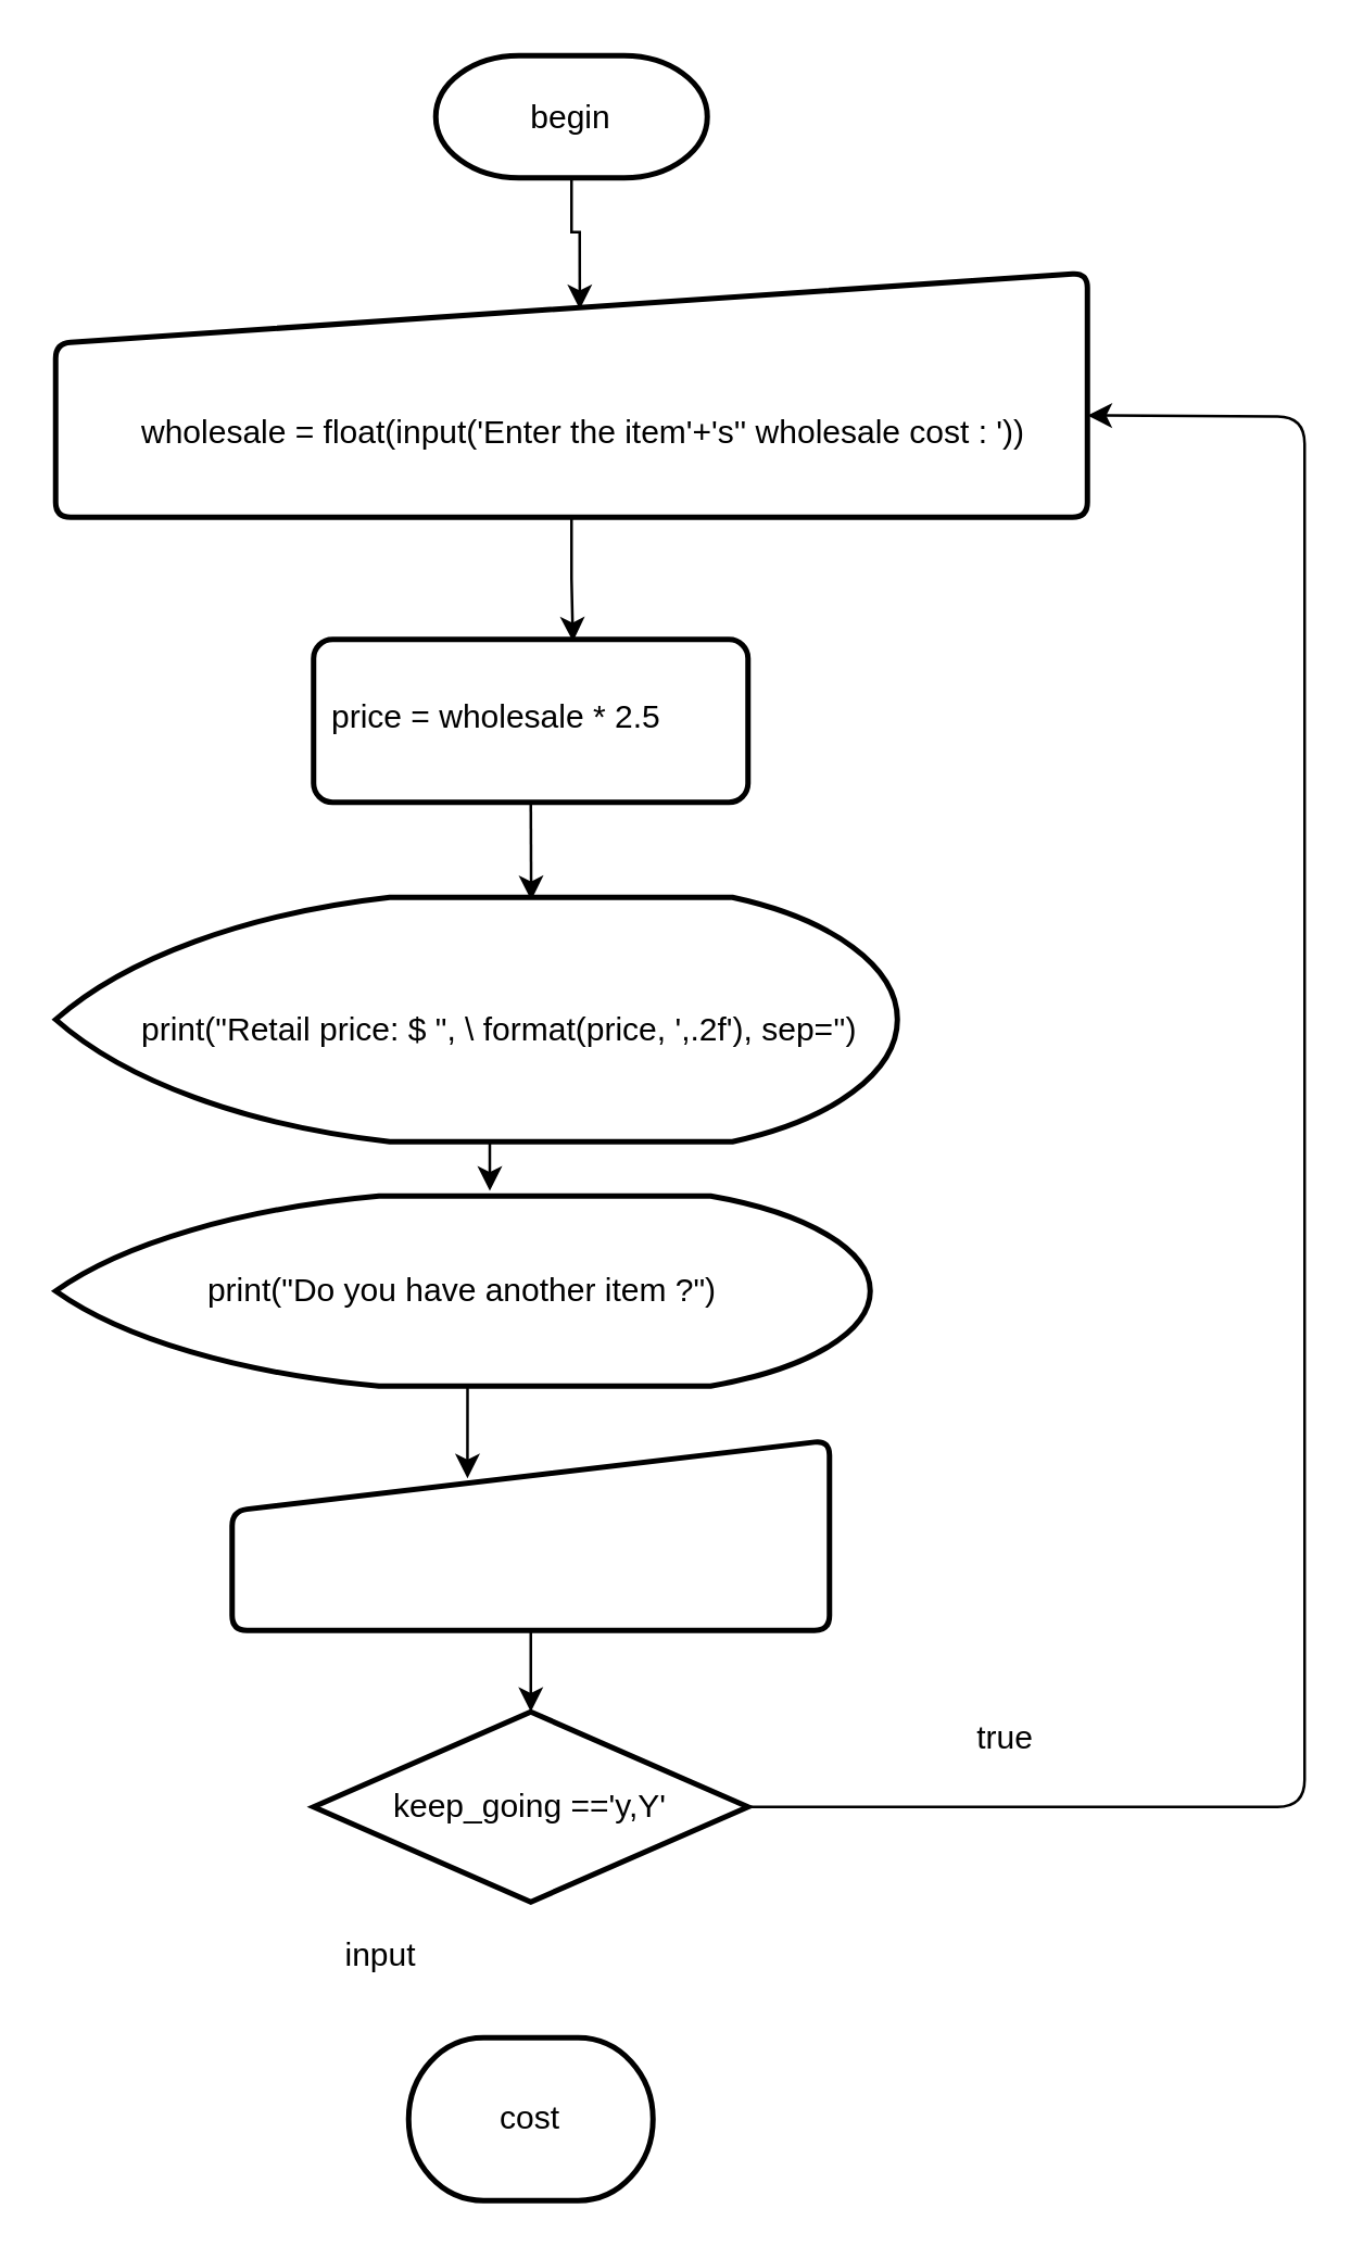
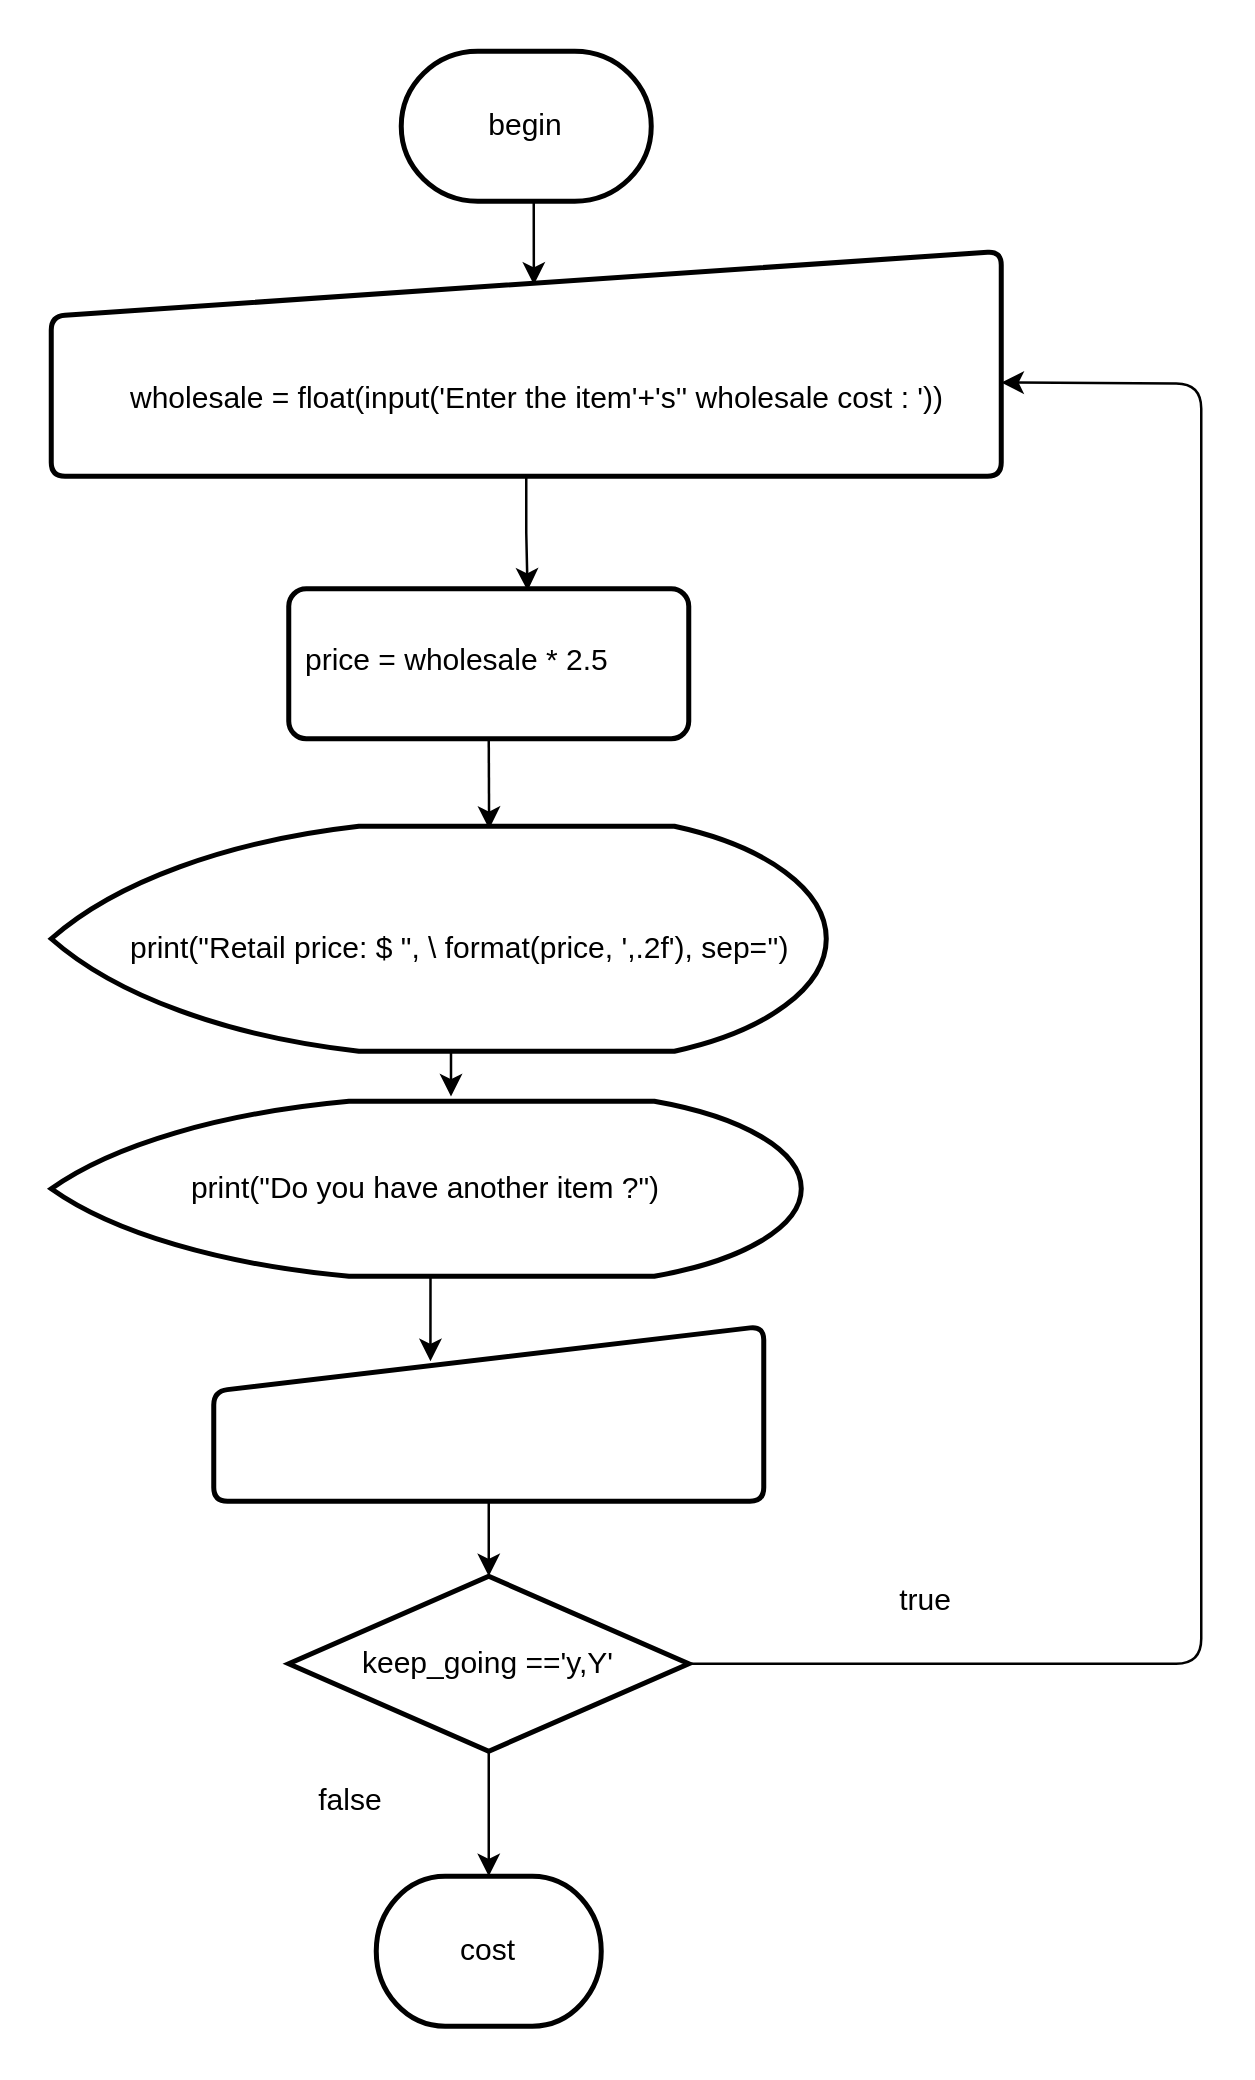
  <mxCell id="0" />
  <mxCell id="1" parent="0" />
  <mxCell id="2" style="edgeStyle=orthogonalEdgeStyle;rounded=0;orthogonalLoop=1;jettySize=auto;html=1;exitX=0.5;exitY=1;exitDx=0;exitDy=0;exitPerimeter=0;entryX=0.508;entryY=0.149;entryDx=0;entryDy=0;entryPerimeter=0;" edge="1" parent="1" source="3" target="5"><mxGeometry relative="1" as="geometry" /></mxCell>
- <mxCell id="3" value="begin" style="strokeWidth=2;html=1;shape=mxgraph.flowchart.terminator;whiteSpace=wrap;" vertex="1" parent="1"><mxGeometry x="160" y="20" width="100" height="45" as="geometry" /></mxCell>
+ <mxCell id="3" value="begin" style="strokeWidth=2;html=1;shape=mxgraph.flowchart.terminator;whiteSpace=wrap;" vertex="1" parent="1"><mxGeometry x="160" y="20" width="100" height="60" as="geometry" /></mxCell>
  <mxCell id="4" style="edgeStyle=orthogonalEdgeStyle;rounded=0;orthogonalLoop=1;jettySize=auto;html=1;exitX=0.5;exitY=1;exitDx=0;exitDy=0;entryX=0.597;entryY=0.013;entryDx=0;entryDy=0;entryPerimeter=0;" edge="1" parent="1" source="5" target="8"><mxGeometry relative="1" as="geometry" /></mxCell>
  <mxCell id="5" value="" style="verticalLabelPosition=bottom;verticalAlign=top;html=1;strokeWidth=2;shape=manualInput;whiteSpace=wrap;rounded=1;size=26;arcSize=11;" vertex="1" parent="1"><mxGeometry x="20" y="100" width="380" height="90" as="geometry" /></mxCell>
  <mxCell id="6" value="wholesale = float(input('Enter the item'+'s'' wholesale cost : '))" style="text;html=1;" vertex="1" parent="1"><mxGeometry x="50" y="145" width="350" height="30" as="geometry" /></mxCell>
  <mxCell id="7" style="edgeStyle=orthogonalEdgeStyle;rounded=0;orthogonalLoop=1;jettySize=auto;html=1;exitX=0.5;exitY=1;exitDx=0;exitDy=0;entryX=0.565;entryY=0.012;entryDx=0;entryDy=0;entryPerimeter=0;" edge="1" parent="1" source="8" target="11"><mxGeometry relative="1" as="geometry" /></mxCell>
  <mxCell id="8" value="" style="rounded=1;whiteSpace=wrap;html=1;absoluteArcSize=1;arcSize=14;strokeWidth=2;" vertex="1" parent="1"><mxGeometry x="115" y="235" width="160" height="60" as="geometry" /></mxCell>
  <mxCell id="9" value="price = wholesale * 2.5" style="text;html=1;" vertex="1" parent="1"><mxGeometry x="120" y="250" width="150" height="30" as="geometry" /></mxCell>
  <mxCell id="10" style="edgeStyle=orthogonalEdgeStyle;rounded=0;orthogonalLoop=1;jettySize=auto;html=1;exitX=0.5;exitY=1;exitDx=0;exitDy=0;exitPerimeter=0;entryX=0.533;entryY=-0.027;entryDx=0;entryDy=0;entryPerimeter=0;" edge="1" parent="1" source="11" target="14"><mxGeometry relative="1" as="geometry" /></mxCell>
  <mxCell id="11" value="" style="strokeWidth=2;html=1;shape=mxgraph.flowchart.display;whiteSpace=wrap;" vertex="1" parent="1"><mxGeometry x="20" y="330" width="310" height="90" as="geometry" /></mxCell>
  <mxCell id="12" value="print(&quot;Retail price: $ &quot;, \         format(price, ',.2f'), sep='')" style="text;html=1;" vertex="1" parent="1"><mxGeometry x="50" y="365" width="290" height="30" as="geometry" /></mxCell>
  <mxCell id="13" style="edgeStyle=orthogonalEdgeStyle;rounded=0;orthogonalLoop=1;jettySize=auto;html=1;exitX=0.5;exitY=1;exitDx=0;exitDy=0;exitPerimeter=0;entryX=0.394;entryY=0.2;entryDx=0;entryDy=0;entryPerimeter=0;" edge="1" parent="1" source="14" target="16"><mxGeometry relative="1" as="geometry" /></mxCell>
  <mxCell id="14" value="print(&quot;Do you have another item ?&quot;)" style="strokeWidth=2;html=1;shape=mxgraph.flowchart.display;whiteSpace=wrap;" vertex="1" parent="1"><mxGeometry x="20" y="440" width="300" height="70" as="geometry" /></mxCell>
  <mxCell id="15" style="edgeStyle=orthogonalEdgeStyle;rounded=0;orthogonalLoop=1;jettySize=auto;html=1;exitX=0.5;exitY=1;exitDx=0;exitDy=0;entryX=0.5;entryY=0;entryDx=0;entryDy=0;entryPerimeter=0;" edge="1" parent="1" source="16" target="17"><mxGeometry relative="1" as="geometry" /></mxCell>
  <mxCell id="16" value="" style="verticalLabelPosition=bottom;verticalAlign=top;html=1;strokeWidth=2;shape=manualInput;whiteSpace=wrap;rounded=1;size=26;arcSize=11;" vertex="1" parent="1"><mxGeometry x="85" y="530" width="220" height="70" as="geometry" /></mxCell>
  <mxCell id="17" value="keep_going =='y,Y'" style="strokeWidth=2;html=1;shape=mxgraph.flowchart.decision;whiteSpace=wrap;" vertex="1" parent="1"><mxGeometry x="115" y="630" width="160" height="70" as="geometry" /></mxCell>
  <mxCell id="18" value="" style="endArrow=classic;html=1;exitX=1;exitY=0.5;exitDx=0;exitDy=0;exitPerimeter=0;entryX=1;entryY=0.25;entryDx=0;entryDy=0;" edge="1" parent="1" source="17" target="6"><mxGeometry width="50" height="50" relative="1" as="geometry"><mxPoint x="20" y="770" as="sourcePoint" /><mxPoint x="70" y="720" as="targetPoint" /><Array as="points"><mxPoint x="480" y="665" /><mxPoint x="480" y="410" /><mxPoint x="480" y="153" /></Array></mxGeometry></mxCell>
  <mxCell id="19" value="cost" style="strokeWidth=2;html=1;shape=mxgraph.flowchart.terminator;whiteSpace=wrap;" vertex="1" parent="1"><mxGeometry x="150" y="750" width="90" height="60" as="geometry" /></mxCell>
- <mxCell id="21" value="input" style="text;html=1;strokeColor=none;fillColor=none;align=center;verticalAlign=middle;whiteSpace=wrap;rounded=0;" vertex="1" parent="1"><mxGeometry x="120" y="710" width="40" height="20" as="geometry" /></mxCell>
+ <mxCell id="20" value="" style="endArrow=classic;html=1;exitX=0.5;exitY=1;exitDx=0;exitDy=0;exitPerimeter=0;entryX=0.5;entryY=0;entryDx=0;entryDy=0;entryPerimeter=0;" edge="1" parent="1" source="17" target="19"><mxGeometry width="50" height="50" relative="1" as="geometry"><mxPoint x="20" y="880" as="sourcePoint" /><mxPoint x="70" y="830" as="targetPoint" /></mxGeometry></mxCell>
+ <mxCell id="21" value="false" style="text;html=1;strokeColor=none;fillColor=none;align=center;verticalAlign=middle;whiteSpace=wrap;rounded=0;" vertex="1" parent="1"><mxGeometry x="120" y="710" width="40" height="20" as="geometry" /></mxCell>
  <mxCell id="22" value="true" style="text;html=1;strokeColor=none;fillColor=none;align=center;verticalAlign=middle;whiteSpace=wrap;rounded=0;" vertex="1" parent="1"><mxGeometry x="350" y="630" width="40" height="20" as="geometry" /></mxCell>
